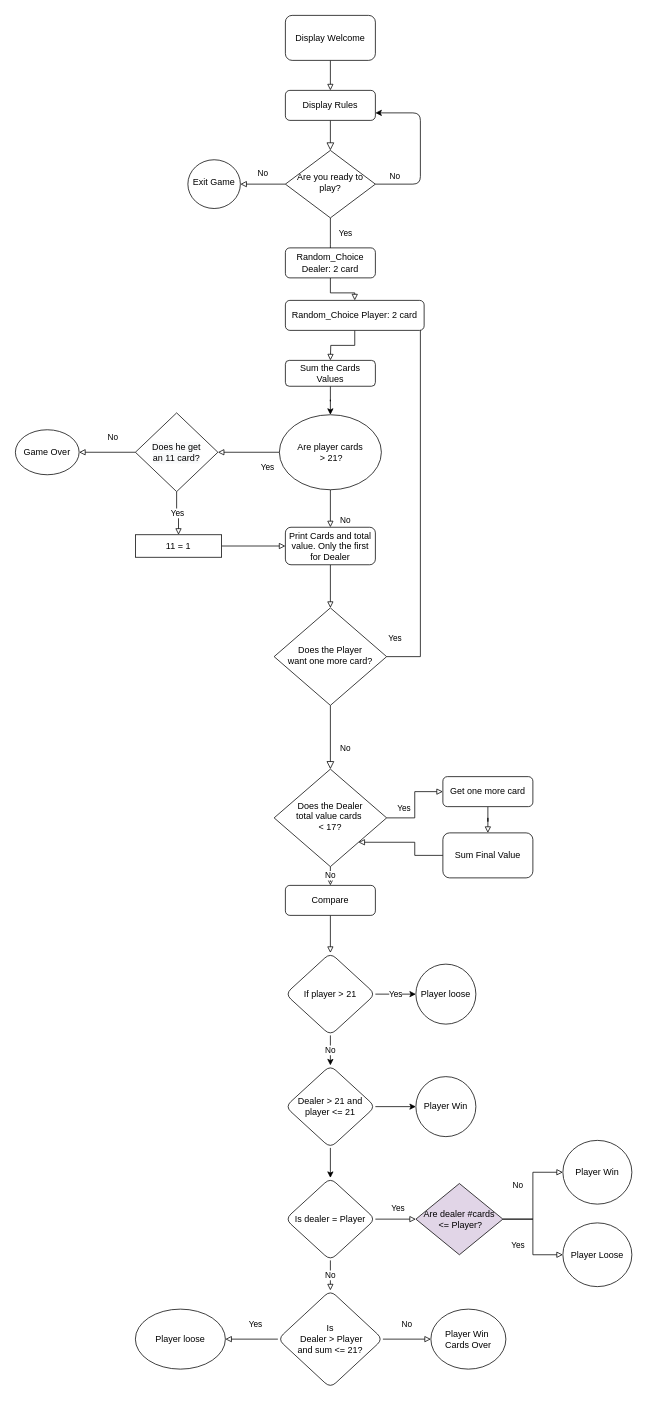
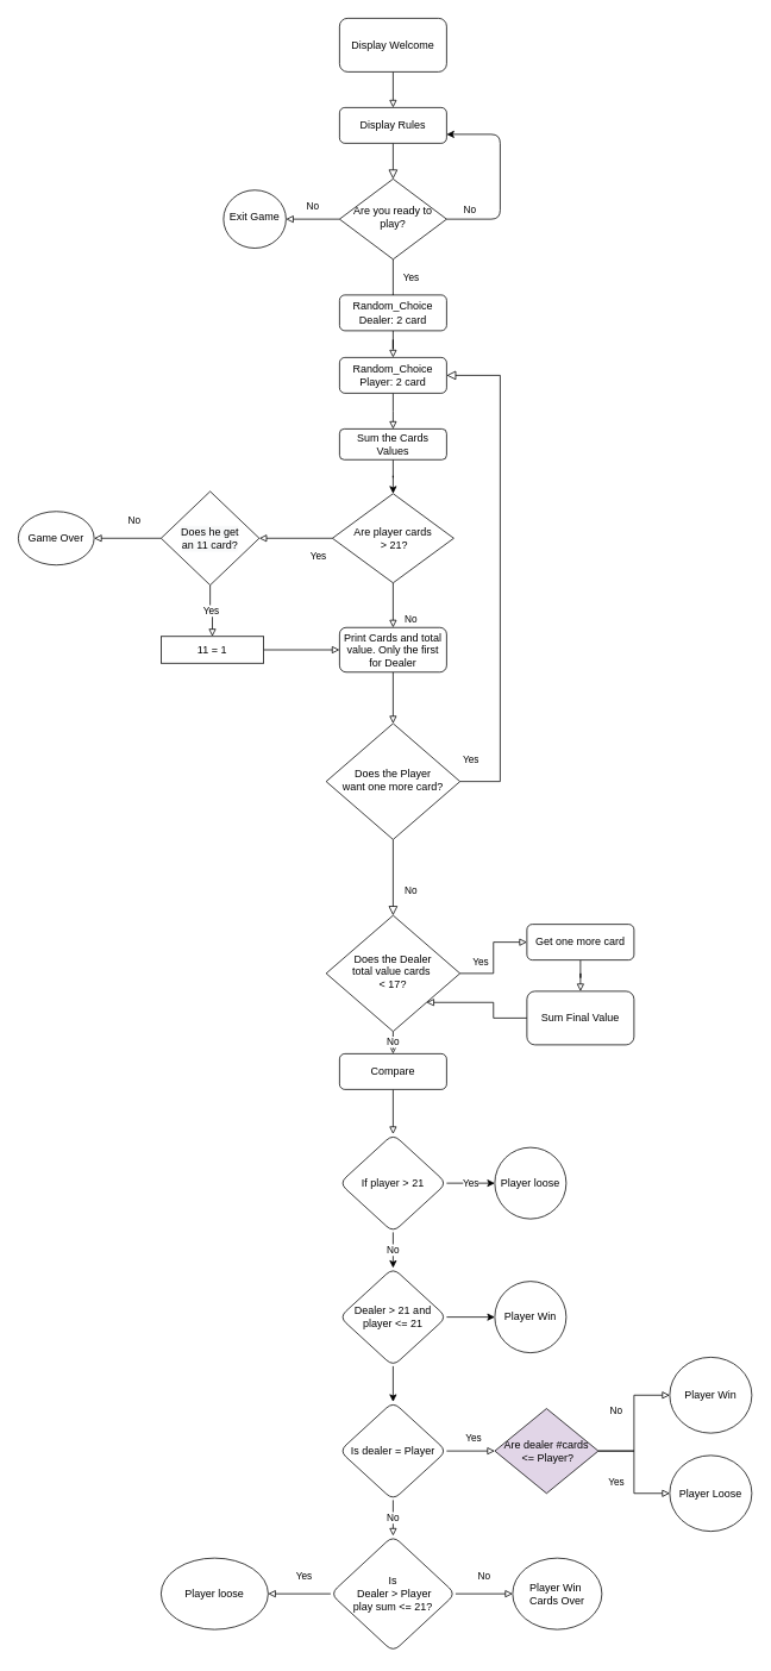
  <mxCell id="0" />
  <mxCell id="1" parent="0" />
  <mxCell id="2" value="" style="rounded=0;html=1;jettySize=auto;orthogonalLoop=1;fontSize=11;endArrow=block;endFill=0;endSize=8;strokeWidth=1;shadow=0;labelBackgroundColor=none;edgeStyle=orthogonalEdgeStyle;" parent="1" source="4" target="7" edge="1"><mxGeometry relative="1" as="geometry" /></mxCell>
  <mxCell id="3" value="" style="edgeStyle=orthogonalEdgeStyle;rounded=0;orthogonalLoop=1;jettySize=auto;html=1;endArrow=none;endFill=0;shadow=0;strokeWidth=1;labelBackgroundColor=none;endSize=8;startArrow=block;startFill=0;" parent="1" source="4" target="13" edge="1"><mxGeometry relative="1" as="geometry" /></mxCell>
  <mxCell id="4" value="Display Rules" style="rounded=1;whiteSpace=wrap;html=1;fontSize=12;glass=0;strokeWidth=1;shadow=0;" parent="1" vertex="1"><mxGeometry x="380" y="120" width="120" height="40" as="geometry" /></mxCell>
  <mxCell id="5" value="Yes" style="rounded=0;html=1;jettySize=auto;orthogonalLoop=1;fontSize=11;endArrow=block;endFill=0;endSize=8;strokeWidth=1;shadow=0;labelBackgroundColor=none;edgeStyle=orthogonalEdgeStyle;" parent="1" source="7" edge="1"><mxGeometry x="-0.429" y="20" relative="1" as="geometry"><mxPoint as="offset" /><mxPoint x="440" y="360" as="targetPoint" /></mxGeometry></mxCell>
  <mxCell id="6" value="No" style="edgeStyle=orthogonalEdgeStyle;rounded=0;orthogonalLoop=1;jettySize=auto;html=1;startArrow=none;startFill=0;endArrow=block;endFill=0;" parent="1" source="7" target="15" edge="1"><mxGeometry y="-15" relative="1" as="geometry"><mxPoint as="offset" /></mxGeometry></mxCell>
  <mxCell id="7" value="Are you ready to play?" style="rhombus;whiteSpace=wrap;html=1;shadow=0;fontFamily=Helvetica;fontSize=12;align=center;strokeWidth=1;spacing=6;spacingTop=-4;" parent="1" vertex="1"><mxGeometry x="380" y="200" width="120" height="90" as="geometry" /></mxCell>
  <mxCell id="8" value="No" style="rounded=0;html=1;jettySize=auto;orthogonalLoop=1;fontSize=11;endArrow=block;endFill=0;endSize=8;strokeWidth=1;shadow=0;labelBackgroundColor=none;edgeStyle=orthogonalEdgeStyle;entryX=0.5;entryY=0;entryDx=0;entryDy=0;" parent="1" source="10" target="35" edge="1"><mxGeometry x="0.333" y="20" relative="1" as="geometry"><mxPoint as="offset" /><mxPoint x="440" y="970" as="targetPoint" /></mxGeometry></mxCell>
  <mxCell id="9" value="Yes" style="edgeStyle=orthogonalEdgeStyle;rounded=0;html=1;jettySize=auto;orthogonalLoop=1;fontSize=11;endArrow=block;endFill=0;endSize=8;strokeWidth=1;shadow=0;labelBackgroundColor=none;entryX=1;entryY=0.5;entryDx=0;entryDy=0;exitX=1;exitY=0.5;exitDx=0;exitDy=0;" parent="1" source="10" target="19" edge="1"><mxGeometry x="-0.956" y="25" relative="1" as="geometry"><mxPoint as="offset" /><mxPoint x="540" y="720" as="targetPoint" /><Array as="points"><mxPoint x="560" y="875" /><mxPoint x="560" y="420" /></Array></mxGeometry></mxCell>
  <mxCell id="10" value="Does the Player &lt;br&gt;want one more card?" style="rhombus;whiteSpace=wrap;html=1;shadow=0;fontFamily=Helvetica;fontSize=12;align=center;strokeWidth=1;spacing=6;spacingTop=-4;" parent="1" vertex="1"><mxGeometry x="365" y="810" width="150" height="130" as="geometry" /></mxCell>
  <mxCell id="11" value="" style="edgeStyle=orthogonalEdgeStyle;rounded=0;orthogonalLoop=1;jettySize=auto;html=1;startArrow=none;startFill=0;endArrow=block;endFill=0;entryX=0.5;entryY=0;entryDx=0;entryDy=0;" parent="1" source="12" target="53" edge="1"><mxGeometry relative="1" as="geometry"><mxPoint x="440" y="1270" as="targetPoint" /></mxGeometry></mxCell>
  <mxCell id="12" value="Compare" style="rounded=1;whiteSpace=wrap;html=1;fontSize=12;glass=0;strokeWidth=1;shadow=0;" parent="1" vertex="1"><mxGeometry x="380" y="1180" width="120" height="40" as="geometry" /></mxCell>
  <mxCell id="13" value="Display Welcome" style="whiteSpace=wrap;html=1;rounded=1;shadow=0;strokeWidth=1;glass=0;" parent="1" vertex="1"><mxGeometry x="380" y="20" width="120" height="60" as="geometry" /></mxCell>
  <mxCell id="14" value="No" style="endArrow=classic;html=1;exitX=1;exitY=0.5;exitDx=0;exitDy=0;edgeStyle=orthogonalEdgeStyle;entryX=1;entryY=0.75;entryDx=0;entryDy=0;" parent="1" source="7" target="4" edge="1"><mxGeometry x="-0.76" y="10" width="50" height="50" relative="1" as="geometry"><mxPoint x="500" y="270" as="sourcePoint" /><mxPoint x="550" y="220" as="targetPoint" /><Array as="points"><mxPoint x="560" y="245" /><mxPoint x="560" y="150" /></Array><mxPoint as="offset" /></mxGeometry></mxCell>
  <mxCell id="15" value="Exit Game" style="ellipse;whiteSpace=wrap;html=1;shadow=0;strokeWidth=1;spacing=6;spacingTop=-4;" parent="1" vertex="1"><mxGeometry x="250" y="212.5" width="70" height="65" as="geometry" /></mxCell>
  <mxCell id="16" value="" style="edgeStyle=orthogonalEdgeStyle;rounded=0;orthogonalLoop=1;jettySize=auto;html=1;startArrow=none;startFill=0;endArrow=block;endFill=0;" parent="1" source="17" target="19" edge="1"><mxGeometry relative="1" as="geometry" /></mxCell>
  <mxCell id="17" value="Random_Choice Dealer: 2 card" style="rounded=1;whiteSpace=wrap;html=1;fontSize=12;glass=0;strokeWidth=1;shadow=0;" parent="1" vertex="1"><mxGeometry x="380" y="330" width="120" height="40" as="geometry" /></mxCell>
  <mxCell id="18" value="" style="edgeStyle=orthogonalEdgeStyle;rounded=0;orthogonalLoop=1;jettySize=auto;html=1;startArrow=none;startFill=0;endArrow=block;endFill=0;" parent="1" source="19" edge="1"><mxGeometry relative="1" as="geometry"><mxPoint x="440" y="480" as="targetPoint" /></mxGeometry></mxCell>
- <mxCell id="19" value="Random_Choice Player: 2 card" style="rounded=1;whiteSpace=wrap;html=1;fontSize=12;glass=0;strokeWidth=1;shadow=0;" parent="1" vertex="1"><mxGeometry x="380" y="400" width="185" height="40" as="geometry" /></mxCell>
+ <mxCell id="19" value="Random_Choice Player: 2 card" style="rounded=1;whiteSpace=wrap;html=1;fontSize=12;glass=0;strokeWidth=1;shadow=0;" parent="1" vertex="1"><mxGeometry x="380" y="400" width="120" height="40" as="geometry" /></mxCell>
  <mxCell id="20" value="" style="edgeStyle=orthogonalEdgeStyle;rounded=0;orthogonalLoop=1;jettySize=auto;html=1;exitX=0.5;exitY=1;exitDx=0;exitDy=0;" edge="1" parent="1" source="23" target="26"><mxGeometry relative="1" as="geometry"><mxPoint x="440" y="590" as="sourcePoint" /></mxGeometry></mxCell>
  <mxCell id="21" value="" style="edgeStyle=orthogonalEdgeStyle;rounded=0;orthogonalLoop=1;jettySize=auto;html=1;startArrow=none;startFill=0;endArrow=block;endFill=0;entryX=0.5;entryY=0;entryDx=0;entryDy=0;" parent="1" source="22" target="10" edge="1"><mxGeometry relative="1" as="geometry"><mxPoint x="439.5" y="790" as="targetPoint" /></mxGeometry></mxCell>
  <mxCell id="22" value="Print Cards and total value. Only the first for Dealer" style="rounded=1;whiteSpace=wrap;html=1;fontSize=12;glass=0;strokeWidth=1;shadow=0;" parent="1" vertex="1"><mxGeometry x="380" y="702.5" width="120" height="50" as="geometry" /></mxCell>
  <mxCell id="23" value="Sum the Cards Values" style="rounded=1;whiteSpace=wrap;html=1;fontSize=12;glass=0;strokeWidth=1;shadow=0;" parent="1" vertex="1"><mxGeometry x="380" y="480" width="120" height="34.5" as="geometry" /></mxCell>
  <mxCell id="24" value="Yes" style="edgeStyle=orthogonalEdgeStyle;rounded=0;orthogonalLoop=1;jettySize=auto;html=1;startArrow=none;startFill=0;endArrow=block;endFill=0;entryX=1;entryY=0.5;entryDx=0;entryDy=0;" parent="1" source="26" target="29" edge="1"><mxGeometry x="-0.607" y="20" relative="1" as="geometry"><mxPoint x="531" y="642.5" as="sourcePoint" /><mxPoint x="616" y="642.5" as="targetPoint" /><mxPoint as="offset" /></mxGeometry></mxCell>
  <mxCell id="25" value="No" style="edgeStyle=orthogonalEdgeStyle;rounded=0;orthogonalLoop=1;jettySize=auto;html=1;startArrow=none;startFill=0;endArrow=block;endFill=0;" parent="1" source="26" target="22" edge="1"><mxGeometry x="0.6" y="20" relative="1" as="geometry"><mxPoint as="offset" /></mxGeometry></mxCell>
- <mxCell id="26" value="&lt;span&gt;Are player cards&lt;br&gt;&amp;nbsp;&amp;gt; 21?&lt;/span&gt;" style="ellipse;whiteSpace=wrap;html=1;" parent="1" vertex="1"><mxGeometry x="372" y="552.5" width="136" height="100" as="geometry" /></mxCell>
+ <mxCell id="26" value="&lt;span&gt;Are player cards&lt;br&gt;&amp;nbsp;&amp;gt; 21?&lt;/span&gt;" style="rhombus;whiteSpace=wrap;html=1;" parent="1" vertex="1"><mxGeometry x="372" y="552.5" width="136" height="100" as="geometry" /></mxCell>
  <mxCell id="27" value="Yes" style="edgeStyle=orthogonalEdgeStyle;rounded=0;orthogonalLoop=1;jettySize=auto;html=1;startArrow=none;startFill=0;endArrow=block;endFill=0;" parent="1" source="29" target="31" edge="1"><mxGeometry relative="1" as="geometry" /></mxCell>
  <mxCell id="28" value="No" style="edgeStyle=orthogonalEdgeStyle;rounded=0;orthogonalLoop=1;jettySize=auto;html=1;startArrow=none;startFill=0;endArrow=block;endFill=0;" parent="1" source="29" target="32" edge="1"><mxGeometry x="-0.2" y="-20" relative="1" as="geometry"><mxPoint as="offset" /></mxGeometry></mxCell>
  <mxCell id="29" value="&lt;span style=&quot;color: rgb(0 , 0 , 0) ; font-family: &amp;#34;helvetica&amp;#34; ; font-size: 12px ; font-style: normal ; font-weight: 400 ; letter-spacing: normal ; text-align: center ; text-indent: 0px ; text-transform: none ; word-spacing: 0px ; background-color: rgb(248 , 249 , 250) ; display: inline ; float: none&quot;&gt;Does he get &lt;br&gt;an 11 card?&lt;/span&gt;" style="rhombus;whiteSpace=wrap;html=1;" parent="1" vertex="1"><mxGeometry x="180" y="550" width="110" height="105" as="geometry" /></mxCell>
  <mxCell id="30" value="" style="edgeStyle=orthogonalEdgeStyle;rounded=0;orthogonalLoop=1;jettySize=auto;html=1;startArrow=none;startFill=0;endArrow=block;endFill=0;" parent="1" source="31" target="22" edge="1"><mxGeometry relative="1" as="geometry" /></mxCell>
  <mxCell id="31" value="11 = 1" style="whiteSpace=wrap;html=1;" parent="1" vertex="1"><mxGeometry x="180" y="712.5" width="115" height="30" as="geometry" /></mxCell>
  <mxCell id="32" value="Game Over" style="ellipse;whiteSpace=wrap;html=1;" parent="1" vertex="1"><mxGeometry x="20" y="572.5" width="85" height="60" as="geometry" /></mxCell>
  <mxCell id="33" value="No" style="edgeStyle=orthogonalEdgeStyle;rounded=0;orthogonalLoop=1;jettySize=auto;html=1;startArrow=none;startFill=0;endArrow=block;endFill=0;" parent="1" source="35" target="12" edge="1"><mxGeometry relative="1" as="geometry" /></mxCell>
  <mxCell id="34" value="Yes" style="edgeStyle=orthogonalEdgeStyle;rounded=0;orthogonalLoop=1;jettySize=auto;html=1;startArrow=none;startFill=0;endArrow=block;endFill=0;entryX=0;entryY=0.5;entryDx=0;entryDy=0;entryPerimeter=0;" parent="1" source="35" target="37" edge="1"><mxGeometry x="-0.067" y="15" relative="1" as="geometry"><mxPoint x="620" y="1055" as="targetPoint" /><mxPoint as="offset" /></mxGeometry></mxCell>
  <mxCell id="35" value="Does the Dealer&lt;br&gt;total value cards&amp;nbsp;&lt;br&gt;&amp;lt; 17?" style="rhombus;whiteSpace=wrap;html=1;shadow=0;fontFamily=Helvetica;fontSize=12;align=center;strokeWidth=1;spacing=6;spacingTop=-4;" parent="1" vertex="1"><mxGeometry x="365" y="1025" width="150" height="130" as="geometry" /></mxCell>
  <mxCell id="36" value="" style="edgeStyle=orthogonalEdgeStyle;rounded=0;orthogonalLoop=1;jettySize=auto;html=1;startArrow=none;startFill=0;endArrow=block;endFill=0;" parent="1" source="37" target="39" edge="1"><mxGeometry relative="1" as="geometry" /></mxCell>
  <mxCell id="37" value="Get one more card" style="rounded=1;whiteSpace=wrap;html=1;fontSize=12;glass=0;strokeWidth=1;shadow=0;" parent="1" vertex="1"><mxGeometry x="590" y="1035" width="120" height="40" as="geometry" /></mxCell>
  <mxCell id="38" style="edgeStyle=orthogonalEdgeStyle;rounded=0;orthogonalLoop=1;jettySize=auto;html=1;entryX=1;entryY=1;entryDx=0;entryDy=0;startArrow=none;startFill=0;endArrow=block;endFill=0;" parent="1" source="39" target="35" edge="1"><mxGeometry relative="1" as="geometry" /></mxCell>
  <mxCell id="39" value="Sum Final Value" style="whiteSpace=wrap;html=1;rounded=1;shadow=0;strokeWidth=1;glass=0;" parent="1" vertex="1"><mxGeometry x="590" y="1110" width="120" height="60" as="geometry" /></mxCell>
  <mxCell id="40" value="No" style="edgeStyle=orthogonalEdgeStyle;rounded=0;orthogonalLoop=1;jettySize=auto;html=1;startArrow=none;startFill=0;endArrow=block;endFill=0;" parent="1" source="42" target="43" edge="1"><mxGeometry y="20" relative="1" as="geometry"><mxPoint as="offset" /></mxGeometry></mxCell>
  <mxCell id="41" value="Yes" style="edgeStyle=orthogonalEdgeStyle;rounded=0;orthogonalLoop=1;jettySize=auto;html=1;startArrow=none;startFill=0;endArrow=block;endFill=0;" parent="1" source="42" target="44" edge="1"><mxGeometry x="-0.143" y="-20" relative="1" as="geometry"><mxPoint as="offset" /></mxGeometry></mxCell>
- <mxCell id="42" value="Is&lt;br&gt;&amp;nbsp;Dealer &amp;gt; Player&lt;br&gt;and sum &amp;lt;= 21?" style="rhombus;whiteSpace=wrap;html=1;rounded=1;shadow=0;strokeWidth=1;glass=0;" parent="1" vertex="1"><mxGeometry x="370" y="1720" width="140" height="130" as="geometry" /></mxCell>
+ <mxCell id="42" value="Is&lt;br&gt;&amp;nbsp;Dealer &amp;gt; Player&lt;br&gt;play sum &amp;lt;= 21?" style="rhombus;whiteSpace=wrap;html=1;rounded=1;shadow=0;strokeWidth=1;glass=0;" parent="1" vertex="1"><mxGeometry x="370" y="1720" width="140" height="130" as="geometry" /></mxCell>
  <mxCell id="43" value="Player Win&amp;nbsp;&lt;br&gt;Cards Over" style="ellipse;whiteSpace=wrap;html=1;rounded=1;shadow=0;strokeWidth=1;glass=0;" parent="1" vertex="1"><mxGeometry x="574" y="1745" width="100" height="80" as="geometry" /></mxCell>
  <mxCell id="44" value="Player loose" style="ellipse;whiteSpace=wrap;html=1;rounded=1;shadow=0;strokeWidth=1;glass=0;" parent="1" vertex="1"><mxGeometry x="180" y="1745" width="120" height="80" as="geometry" /></mxCell>
  <mxCell id="45" value="No" style="edgeStyle=orthogonalEdgeStyle;rounded=0;orthogonalLoop=1;jettySize=auto;html=1;startArrow=none;startFill=0;endArrow=block;endFill=0;" parent="1" source="47" target="42" edge="1"><mxGeometry relative="1" as="geometry" /></mxCell>
  <mxCell id="46" value="Yes" style="edgeStyle=orthogonalEdgeStyle;rounded=0;orthogonalLoop=1;jettySize=auto;html=1;startArrow=none;startFill=0;endArrow=block;endFill=0;entryX=0;entryY=0.5;entryDx=0;entryDy=0;" parent="1" source="47" target="49" edge="1"><mxGeometry x="0.111" y="15" relative="1" as="geometry"><mxPoint x="540" y="1625" as="targetPoint" /><mxPoint as="offset" /></mxGeometry></mxCell>
  <mxCell id="47" value="Is dealer = Player" style="rhombus;whiteSpace=wrap;html=1;rounded=1;shadow=0;strokeWidth=1;glass=0;" parent="1" vertex="1"><mxGeometry x="380" y="1570" width="120" height="110" as="geometry" /></mxCell>
  <mxCell id="48" value="Yes" style="edgeStyle=orthogonalEdgeStyle;rounded=0;orthogonalLoop=1;jettySize=auto;html=1;startArrow=none;startFill=0;endArrow=block;endFill=0;" parent="1" source="49" target="50" edge="1"><mxGeometry x="0.176" y="-20" relative="1" as="geometry"><mxPoint as="offset" /></mxGeometry></mxCell>
  <mxCell id="49" value="Are dealer #cards&lt;br&gt;&amp;nbsp;&amp;lt;= Player?" style="rhombus;whiteSpace=wrap;html=1;fillColor=#e1d5e7;" parent="1" vertex="1"><mxGeometry x="554" y="1577.5" width="116" height="95" as="geometry" /></mxCell>
  <mxCell id="50" value="Player Loose" style="ellipse;whiteSpace=wrap;html=1;" parent="1" vertex="1"><mxGeometry x="750" y="1630" width="92" height="85" as="geometry" /></mxCell>
  <mxCell id="51" value="Yes" style="edgeStyle=orthogonalEdgeStyle;rounded=0;orthogonalLoop=1;jettySize=auto;html=1;" edge="1" parent="1" source="53" target="56"><mxGeometry relative="1" as="geometry" /></mxCell>
  <mxCell id="52" value="No" style="edgeStyle=orthogonalEdgeStyle;rounded=0;orthogonalLoop=1;jettySize=auto;html=1;" edge="1" parent="1" source="53" target="58"><mxGeometry relative="1" as="geometry" /></mxCell>
  <mxCell id="53" value="If player &amp;gt; 21" style="rhombus;whiteSpace=wrap;html=1;rounded=1;shadow=0;strokeWidth=1;glass=0;" vertex="1" parent="1"><mxGeometry x="380" y="1270" width="120" height="110" as="geometry" /></mxCell>
  <mxCell id="54" value="Player Win" style="ellipse;whiteSpace=wrap;html=1;" vertex="1" parent="1"><mxGeometry x="750" y="1520" width="92" height="85" as="geometry" /></mxCell>
  <mxCell id="55" value="No" style="edgeStyle=orthogonalEdgeStyle;rounded=0;orthogonalLoop=1;jettySize=auto;html=1;startArrow=none;startFill=0;endArrow=block;endFill=0;entryX=0;entryY=0.5;entryDx=0;entryDy=0;exitX=1;exitY=0.5;exitDx=0;exitDy=0;" edge="1" parent="1" source="49" target="54"><mxGeometry x="0.193" y="20" relative="1" as="geometry"><mxPoint as="offset" /><mxPoint x="680" y="1635" as="sourcePoint" /><mxPoint x="760" y="1682.5" as="targetPoint" /><Array as="points"><mxPoint x="710" y="1625" /><mxPoint x="710" y="1563" /></Array></mxGeometry></mxCell>
  <mxCell id="56" value="Player loose" style="ellipse;whiteSpace=wrap;html=1;rounded=1;shadow=0;strokeWidth=1;glass=0;" vertex="1" parent="1"><mxGeometry x="554" y="1285" width="80" height="80" as="geometry" /></mxCell>
  <mxCell id="57" value="" style="edgeStyle=orthogonalEdgeStyle;rounded=0;orthogonalLoop=1;jettySize=auto;html=1;" edge="1" parent="1" source="58" target="47"><mxGeometry relative="1" as="geometry" /></mxCell>
  <mxCell id="58" value="Dealer &amp;gt; 21 and player &amp;lt;= 21" style="rhombus;whiteSpace=wrap;html=1;rounded=1;shadow=0;strokeWidth=1;glass=0;" vertex="1" parent="1"><mxGeometry x="380" y="1420" width="120" height="110" as="geometry" /></mxCell>
  <mxCell id="59" value="" style="edgeStyle=orthogonalEdgeStyle;rounded=0;orthogonalLoop=1;jettySize=auto;html=1;exitX=1;exitY=0.5;exitDx=0;exitDy=0;" edge="1" parent="1" target="60" source="58"><mxGeometry relative="1" as="geometry"><mxPoint x="500" y="1475" as="sourcePoint" /></mxGeometry></mxCell>
  <mxCell id="60" value="Player Win" style="ellipse;whiteSpace=wrap;html=1;rounded=1;shadow=0;strokeWidth=1;glass=0;" vertex="1" parent="1"><mxGeometry x="554" y="1435" width="80" height="80" as="geometry" /></mxCell>
